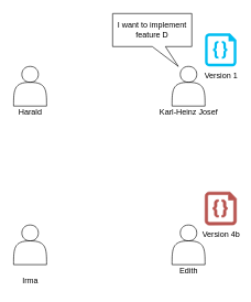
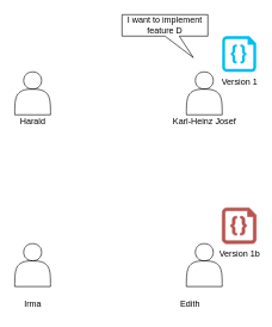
  <mxCell id="0" />
  <mxCell id="1" parent="0" />
  <mxCell id="2" value="" style="shape=actor;whiteSpace=wrap;html=1;" vertex="1" parent="1"><mxGeometry x="20" y="100" width="50" height="60" as="geometry" /></mxCell>
  <mxCell id="3" value="" style="shape=actor;whiteSpace=wrap;html=1;" vertex="1" parent="1"><mxGeometry x="260" y="100" width="50" height="60" as="geometry" /></mxCell>
  <mxCell id="4" value="" style="shape=actor;whiteSpace=wrap;html=1;" vertex="1" parent="1"><mxGeometry x="20" y="340" width="50" height="60" as="geometry" /></mxCell>
  <mxCell id="5" value="" style="shape=actor;whiteSpace=wrap;html=1;" vertex="1" parent="1"><mxGeometry x="260" y="340" width="50" height="60" as="geometry" /></mxCell>
  <mxCell id="6" value="Harald" style="text;html=1;align=center;verticalAlign=middle;resizable=0;points=[];autosize=1;" vertex="1" parent="1"><mxGeometry x="20" y="160" width="50" height="20" as="geometry" /></mxCell>
  <mxCell id="7" value="Karl-Heinz Josef" style="text;html=1;align=center;verticalAlign=middle;resizable=0;points=[];autosize=1;" vertex="1" parent="1"><mxGeometry x="235" y="160" width="100" height="20" as="geometry" /></mxCell>
  <mxCell id="8" value="Irma" style="text;html=1;align=center;verticalAlign=middle;resizable=0;points=[];autosize=1;" vertex="1" parent="1"><mxGeometry x="25" y="415" width="40" height="20" as="geometry" /></mxCell>
- <mxCell id="9" value="Edith" style="text;html=1;align=center;verticalAlign=middle;resizable=0;points=[];autosize=1;" vertex="1" parent="1"><mxGeometry x="265" y="400" width="40" height="20" as="geometry" /></mxCell>
+ <mxCell id="9" value="Edith" style="text;html=1;align=center;verticalAlign=middle;resizable=0;points=[];autosize=1;" vertex="1" parent="1"><mxGeometry x="245" y="415" width="40" height="20" as="geometry" /></mxCell>
  <mxCell id="10" value="Version 1" style="verticalLabelPosition=bottom;html=1;verticalAlign=top;align=center;strokeColor=none;fillColor=#00BEF2;shape=mxgraph.azure.code_file;pointerEvents=1;" vertex="1" parent="1"><mxGeometry x="310" y="50" width="47.5" height="50" as="geometry" /></mxCell>
- <mxCell id="11" value="Version 4b" style="verticalLabelPosition=bottom;html=1;verticalAlign=top;align=center;strokeColor=#b85450;shape=mxgraph.azure.code_file;pointerEvents=1;fillColor=#B85450;" vertex="1" parent="1"><mxGeometry x="310" y="290" width="47.5" height="50" as="geometry" /></mxCell>
- <mxCell id="12" value="I want to implement feature D" style="shape=callout;whiteSpace=wrap;html=1;perimeter=calloutPerimeter;position2=0.83;" vertex="1" parent="1"><mxGeometry x="170" y="20" width="120" height="80" as="geometry" /></mxCell>
+ <mxCell id="11" value="Version 1b" style="verticalLabelPosition=bottom;html=1;verticalAlign=top;align=center;strokeColor=#b85450;shape=mxgraph.azure.code_file;pointerEvents=1;fillColor=#B85450;" vertex="1" parent="1"><mxGeometry x="310" y="290" width="47.5" height="50" as="geometry" /></mxCell>
+ <mxCell id="12" value="I want to implement feature D" style="shape=callout;whiteSpace=wrap;html=1;perimeter=calloutPerimeter;position2=0.83;" vertex="1" parent="1"><mxGeometry x="170" y="20" width="120" height="60" as="geometry" /></mxCell>
